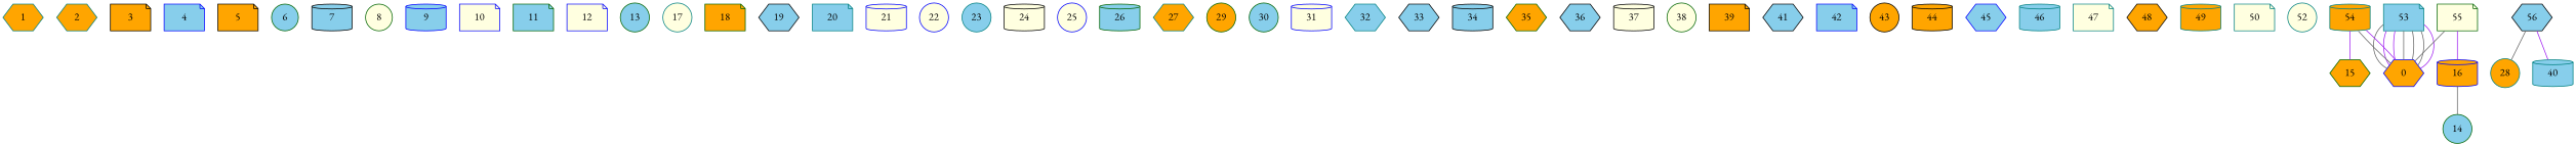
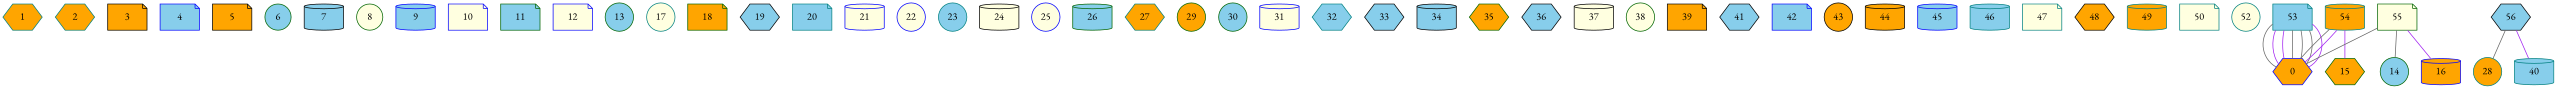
  graph {
    fontname="EB Garamond"
    node [color=teal fillcolor=skyblue fontname="EB Garamond" shape=cylinder style=filled]
    edge [color=gray40 fontname="EB Garamond"]
    1 [fillcolor=orange shape=hexagon]
    2 [fillcolor=orange shape=hexagon]
    3 [color=black fillcolor=orange shape=note]
    4 [color=blue shape=note]
    5 [color=black fillcolor=orange shape=note]
    6 [color=darkgreen shape=circle]
    7 [color=black]
    8 [color=darkgreen fillcolor=lightyellow shape=circle]
    9 [color=blue]
    10 [color=blue fillcolor=lightyellow shape=note]
    11 [color=darkgreen shape=note]
    12 [color=blue fillcolor=lightyellow shape=note]
    13 [color=darkgreen shape=circle]
    17 [fillcolor=lightyellow shape=circle]
    18 [color=darkgreen fillcolor=orange shape=note]
    19 [color=black shape=hexagon]
    20 [shape=note]
    21 [color=blue fillcolor=lightyellow]
    22 [color=blue fillcolor=lightyellow shape=circle]
    23 [shape=circle]
    24 [color=black fillcolor=lightyellow]
    25 [color=blue fillcolor=lightyellow shape=circle]
    26 [color=darkgreen]
    27 [fillcolor=orange shape=hexagon]
    29 [color=darkgreen fillcolor=orange shape=circle]
    30 [color=darkgreen shape=circle]
    31 [color=blue fillcolor=lightyellow]
    32 [shape=hexagon]
    33 [color=black shape=hexagon]
    34 [color=black]
    35 [color=darkgreen fillcolor=orange shape=hexagon]
    36 [color=black shape=hexagon]
    37 [color=black fillcolor=lightyellow]
    38 [color=darkgreen fillcolor=lightyellow shape=circle]
    39 [color=black fillcolor=orange shape=note]
    41 [color=black shape=hexagon]
    42 [color=blue shape=note]
    43 [color=black fillcolor=orange shape=circle]
    44 [color=black fillcolor=orange]
-   45 [color=blue shape=hexagon]
+   45 [color=blue]
    46
    47 [fillcolor=lightyellow shape=note]
    48 [color=black fillcolor=orange shape=hexagon]
    49 [fillcolor=orange]
    50 [fillcolor=lightyellow shape=note]
    52 [fillcolor=lightyellow shape=circle]
    53 [shape=note]
    0 [color=blue fillcolor=orange shape=hexagon]
    54 [fillcolor=orange]
    15 [color=darkgreen fillcolor=orange shape=hexagon]
    55 [color=darkgreen fillcolor=lightyellow shape=note]
    14 [color=darkgreen shape=circle]
    16 [color=blue fillcolor=orange]
    56 [color=black shape=hexagon]
    28 [fillcolor=orange shape=circle]
    40
    53 -- 0
    53 -- 0 [color=purple]
    53 -- 0 [color=purple]
    53 -- 0
    53 -- 0
    53 -- 0
    53 -- 0 [color=purple]
    54 -- 0
    54 -- 0 [color=purple]
    54 -- 15 [color=purple]
    55 -- 0
-   16 -- 14
+   55 -- 14
    55 -- 16 [color=purple]
    56 -- 28
    56 -- 40 [color=purple]
  }
